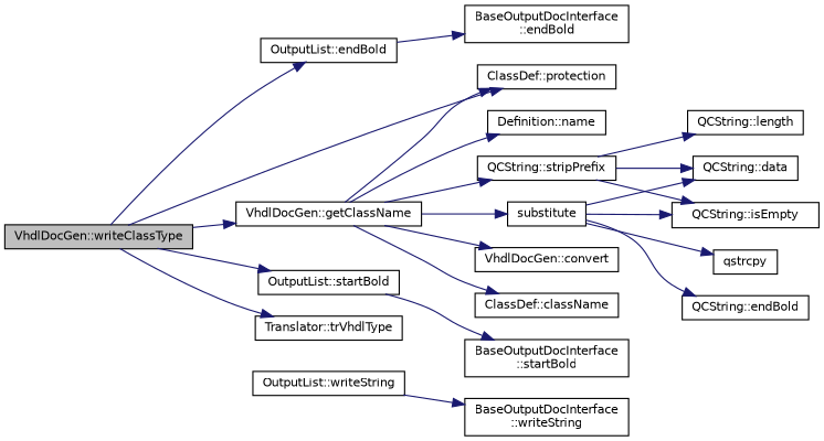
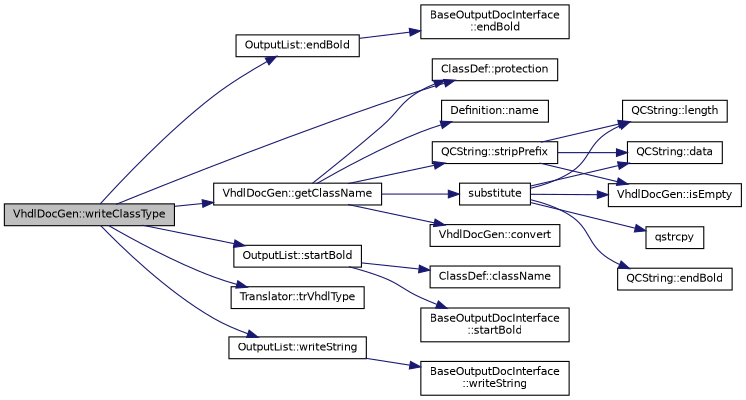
  digraph {
    rankdir=LR
    node [color=black fillcolor=white fontname=Helvetica fontsize=10 shape=record style=filled]
    edge [color=midnightblue fontname=Helvetica fontsize=10 labelfontname=Helvetica labelfontsize=10 style=solid]
    n1 [fillcolor=grey75 fontcolor=black height=0.2 label="VhdlDocGen::writeClassType" width=0.4]
    n2 [height=0.2 label="OutputList::endBold" width=0.4]
    n3 [height=0.2 label="VhdlDocGen::getClassName" width=0.4]
    n4 [height=0.2 label="ClassDef::protection" width=0.4]
    n5 [height=0.2 label="OutputList::startBold" width=0.4]
    n6 [height=0.2 label="Translator::trVhdlType" width=0.4]
    n7 [height=0.2 label="OutputList::writeString" width=0.4]
    n8 [height=0.2 label="BaseOutputDocInterface\l::endBold" width=0.4]
    n9 [height=0.2 label="ClassDef::className" width=0.4]
    n10 [height=0.2 label="VhdlDocGen::convert" width=0.4]
    n11 [height=0.2 label="Definition::name" width=0.4]
    n12 [height=0.2 label="QCString::stripPrefix" width=0.4]
    n13 [height=0.2 label=substitute width=0.4]
    n14 [height=0.2 label="BaseOutputDocInterface\l::startBold" width=0.4]
    n15 [height=0.2 label="BaseOutputDocInterface\l::writeString" width=0.4]
    n16 [height=0.2 label="QCString::data" width=0.4]
-   n17 [height=0.2 label="QCString::isEmpty" width=0.4]
+   n17 [height=0.2 label="VhdlDocGen::isEmpty" width=0.4]
    n18 [height=0.2 label="QCString::length" width=0.4]
    n19 [height=0.2 label=qstrcpy width=0.4]
    n20 [height=0.2 label="QCString::endBold" width=0.4]
    n1 -> n2
    n1 -> n3
    n1 -> n4
    n1 -> n5
    n1 -> n6
+   n1 -> n7
    n2 -> n8
    n3 -> n4
-   n3 -> n9
+   n5 -> n9
    n3 -> n10
    n3 -> n11
    n3 -> n12
    n3 -> n13
    n5 -> n14
    n7 -> n15
    n12 -> n16
    n12 -> n17
    n12 -> n18
    n13 -> n16
    n13 -> n17
+   n13 -> n18
    n13 -> n19
    n13 -> n20
  }
